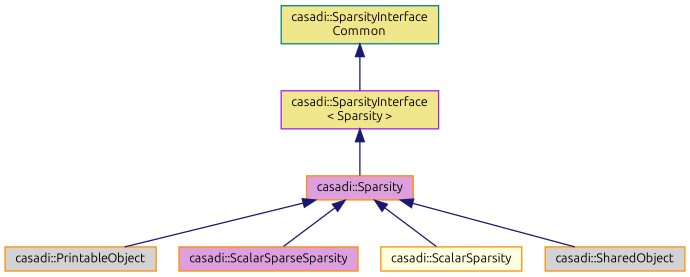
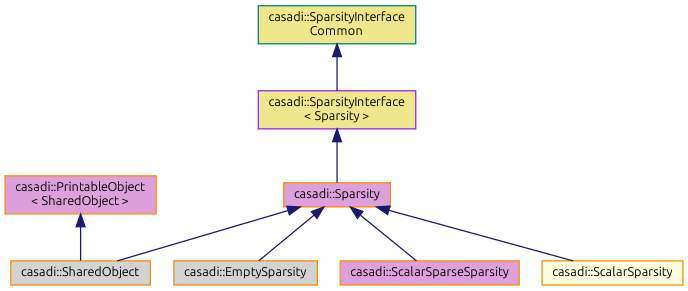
  digraph {
    fontname=Ubuntu
    node [color=darkorange fillcolor=plum fontname=Ubuntu fontsize=10 shape=record style=filled]
    edge [color=midnightblue dir=back fontname=Ubuntu fontsize=10 labelfontname="FreeSans.ttf" labelfontsize=10 style=solid]
    n1 [fontcolor=black height=0.2 label="casadi::Sparsity" width=0.4]
-   n2 [fillcolor=lightgrey height=0.2 label="casadi::PrintableObject" width=0.4]
+   n2 [fillcolor=lightgrey height=0.2 label="casadi::EmptySparsity" width=0.4]
    n3 [height=0.2 label="casadi::ScalarSparseSparsity" width=0.4]
    n4 [fillcolor=lightyellow height=0.2 label="casadi::ScalarSparsity" width=0.4]
    n5 [fillcolor=lightgrey height=0.2 label="casadi::SharedObject" width=0.4]
+   n6 [height=0.2 label="casadi::PrintableObject\l\< SharedObject \>" width=0.4]
    n7 [color=purple fillcolor=khaki height=0.2 label="casadi::SparsityInterface\l\< Sparsity \>" width=0.4]
    n8 [color=teal fillcolor=khaki height=0.2 label="casadi::SparsityInterface\lCommon" width=0.4]
    n1 -> n2
    n1 -> n3
    n1 -> n4
    n1 -> n5
+   n6 -> n5
    n7 -> n1
    n8 -> n7
  }
